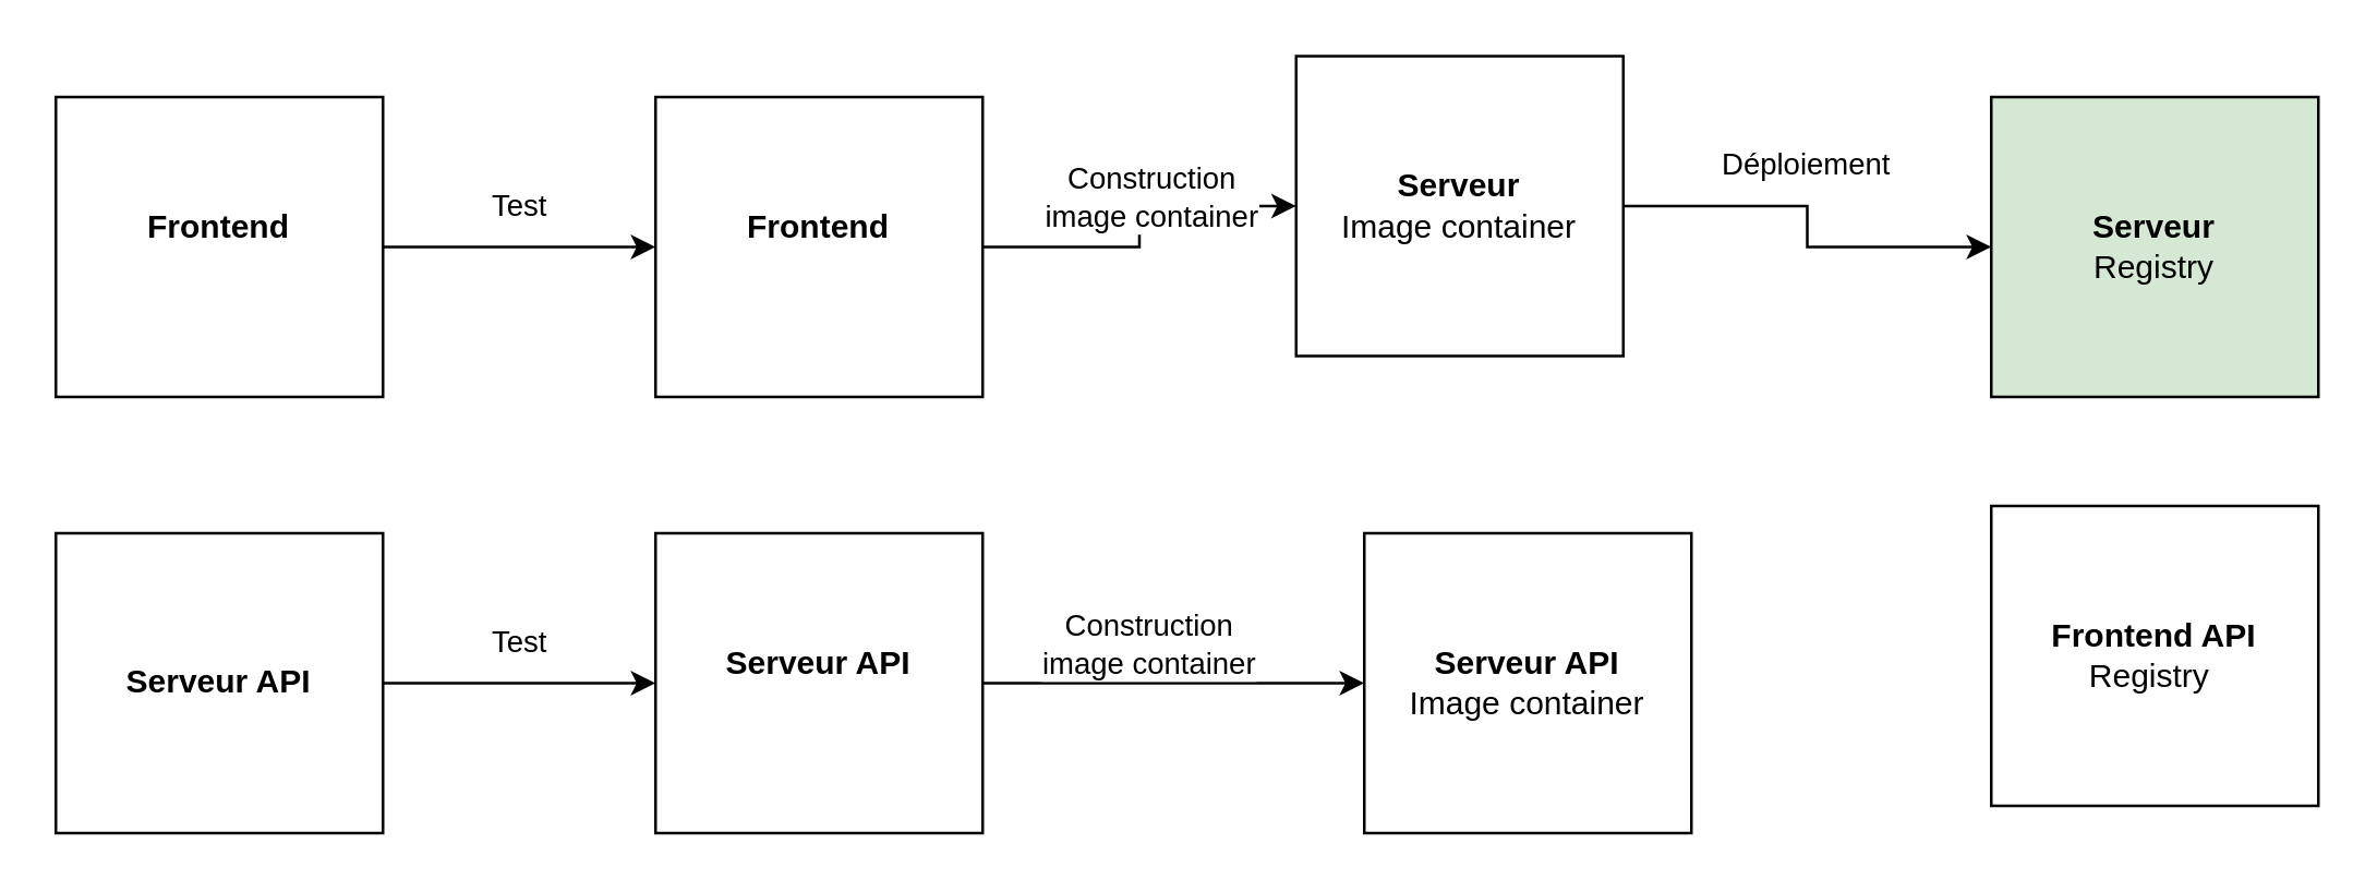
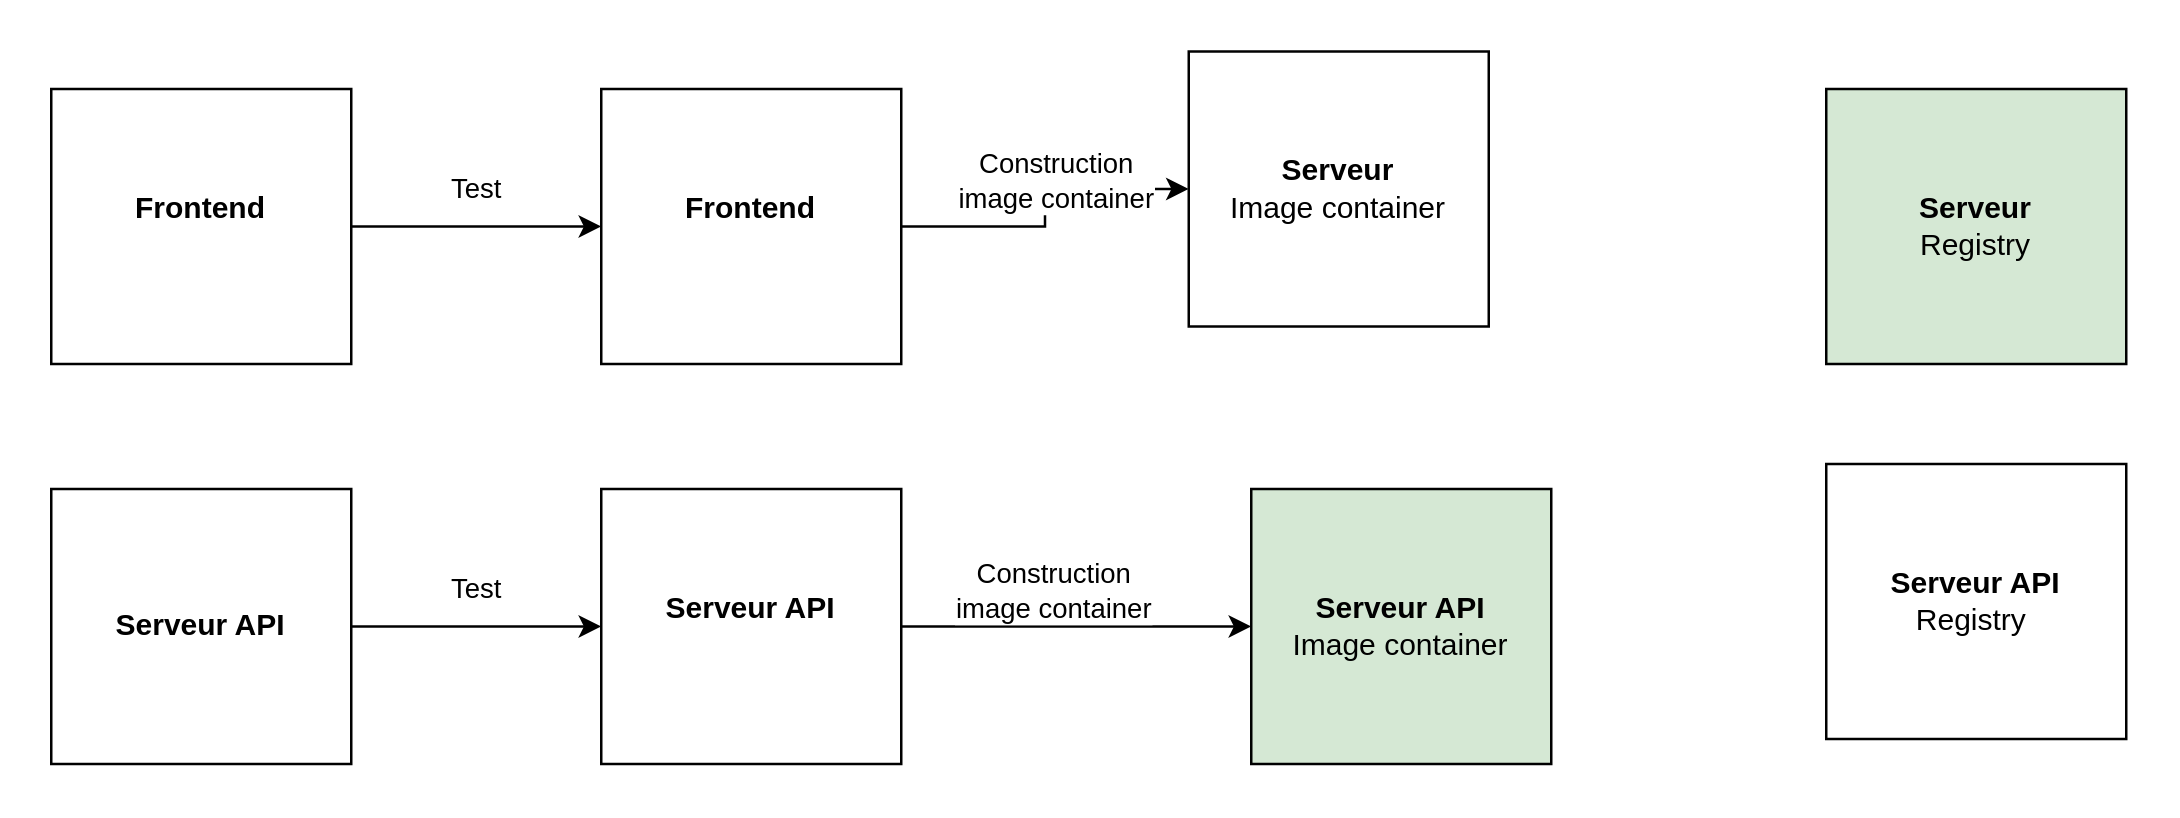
  <mxCell id="0" />
  <mxCell id="1" parent="0" />
  <mxCell id="2" value="Test" style="edgeStyle=orthogonalEdgeStyle;rounded=0;orthogonalLoop=1;jettySize=auto;html=1;entryX=0;entryY=0.5;entryDx=0;entryDy=0;" parent="1" source="3" target="11" edge="1"><mxGeometry y="15" relative="1" as="geometry"><mxPoint as="offset" /></mxGeometry></mxCell>
  <mxCell id="3" value="&lt;div&gt;&lt;b&gt;Frontend&lt;/b&gt;&lt;/div&gt;&lt;div&gt;&lt;br&gt;&lt;/div&gt;" style="rounded=0;whiteSpace=wrap;html=1;" parent="1" vertex="1"><mxGeometry x="20" y="35" width="120" height="110" as="geometry" /></mxCell>
  <mxCell id="4" value="Test" style="edgeStyle=orthogonalEdgeStyle;rounded=0;orthogonalLoop=1;jettySize=auto;html=1;entryX=0;entryY=0.5;entryDx=0;entryDy=0;" parent="1" source="5" target="16" edge="1"><mxGeometry y="15" relative="1" as="geometry"><mxPoint as="offset" /></mxGeometry></mxCell>
  <mxCell id="5" value="&lt;div&gt;&lt;b&gt;Serveur API&lt;/b&gt;&lt;/div&gt;&lt;div&gt;&lt;b&gt;&lt;/b&gt;&lt;/div&gt;" style="rounded=0;whiteSpace=wrap;html=1;" parent="1" vertex="1"><mxGeometry x="20" y="195" width="120" height="110" as="geometry" /></mxCell>
  <mxCell id="6" style="edgeStyle=orthogonalEdgeStyle;rounded=0;orthogonalLoop=1;jettySize=auto;html=1;entryX=0;entryY=0.5;entryDx=0;entryDy=0;exitX=1;exitY=0.5;exitDx=0;exitDy=0;" parent="1" source="11" target="9" edge="1"><mxGeometry relative="1" as="geometry"><mxPoint x="560" y="90" as="sourcePoint" /></mxGeometry></mxCell>
  <mxCell id="7" value="Construction &lt;br&gt;image container" style="edgeLabel;html=1;align=center;verticalAlign=middle;resizable=0;points=[];" parent="6" vertex="1" connectable="0"><mxGeometry x="-0.14" y="-1" relative="1" as="geometry"><mxPoint x="5" y="-20" as="offset" /></mxGeometry></mxCell>
- <mxCell id="8" value="Déploiement" style="edgeStyle=orthogonalEdgeStyle;rounded=0;orthogonalLoop=1;jettySize=auto;html=1;entryX=0;entryY=0.5;entryDx=0;entryDy=0;" parent="1" source="9" target="13" edge="1"><mxGeometry x="-0.111" y="15" relative="1" as="geometry"><mxPoint as="offset" /></mxGeometry></mxCell>
  <mxCell id="9" value="&lt;div&gt;&lt;b&gt;Serveur&lt;/b&gt;&lt;/div&gt;&lt;div&gt;Image container&lt;br&gt;&lt;b&gt;&lt;/b&gt;&lt;/div&gt;" style="rounded=0;whiteSpace=wrap;html=1;" parent="1" vertex="1"><mxGeometry x="475" y="20" width="120" height="110" as="geometry" /></mxCell>
- <mxCell id="10" value="&lt;div&gt;&lt;b&gt;Serveur API&lt;br&gt;&lt;/b&gt;&lt;/div&gt;&lt;div&gt;Image container&lt;br&gt;&lt;/div&gt;" style="rounded=0;whiteSpace=wrap;html=1;" parent="1" vertex="1"><mxGeometry x="500" y="195" width="120" height="110" as="geometry" /></mxCell>
+ <mxCell id="10" value="&lt;div&gt;&lt;b&gt;Serveur API&lt;br&gt;&lt;/b&gt;&lt;/div&gt;&lt;div&gt;Image container&lt;br&gt;&lt;/div&gt;" style="rounded=0;whiteSpace=wrap;html=1;fillColor=#d5e8d4;" parent="1" vertex="1"><mxGeometry x="500" y="195" width="120" height="110" as="geometry" /></mxCell>
  <mxCell id="11" value="&lt;div&gt;&lt;b&gt;Frontend&lt;/b&gt;&lt;/div&gt;&lt;div&gt;&lt;br&gt;&lt;/div&gt;" style="rounded=0;whiteSpace=wrap;html=1;" parent="1" vertex="1"><mxGeometry x="240" y="35" width="120" height="110" as="geometry" /></mxCell>
- <mxCell id="12" value="&lt;div&gt;&lt;b&gt;Frontend API&lt;br&gt;&lt;/b&gt;&lt;/div&gt;&lt;div&gt;Registry&amp;nbsp;&lt;br&gt;&lt;/div&gt;" style="rounded=0;whiteSpace=wrap;html=1;" parent="1" vertex="1"><mxGeometry x="730" y="185" width="120" height="110" as="geometry" /></mxCell>
+ <mxCell id="12" value="&lt;div&gt;&lt;b&gt;Serveur API&lt;br&gt;&lt;/b&gt;&lt;/div&gt;&lt;div&gt;Registry&amp;nbsp;&lt;br&gt;&lt;/div&gt;" style="rounded=0;whiteSpace=wrap;html=1;" parent="1" vertex="1"><mxGeometry x="730" y="185" width="120" height="110" as="geometry" /></mxCell>
  <mxCell id="13" value="&lt;div&gt;&lt;b&gt;Serveur&lt;/b&gt;&lt;/div&gt;&lt;div&gt;Registry&lt;/div&gt;" style="rounded=0;whiteSpace=wrap;html=1;fillColor=#d5e8d4;" parent="1" vertex="1"><mxGeometry x="730" y="35" width="120" height="110" as="geometry" /></mxCell>
  <mxCell id="14" style="edgeStyle=none;html=1;entryX=0;entryY=0.5;entryDx=0;entryDy=0;" edge="1" parent="1" source="16" target="10"><mxGeometry relative="1" as="geometry" /></mxCell>
  <mxCell id="15" value="Construction&lt;br&gt;image container" style="edgeLabel;html=1;align=center;verticalAlign=middle;resizable=0;points=[];" vertex="1" connectable="0" parent="14"><mxGeometry x="-0.22" y="2" relative="1" as="geometry"><mxPoint x="5" y="-13" as="offset" /></mxGeometry></mxCell>
  <mxCell id="16" value="&lt;div&gt;&lt;b&gt;Serveur API&lt;br&gt;&lt;/b&gt;&lt;/div&gt;&lt;div&gt;&lt;br&gt;&lt;/div&gt;&lt;div&gt;&lt;b&gt;&lt;/b&gt;&lt;/div&gt;" style="rounded=0;whiteSpace=wrap;html=1;" parent="1" vertex="1"><mxGeometry x="240" y="195" width="120" height="110" as="geometry" /></mxCell>
